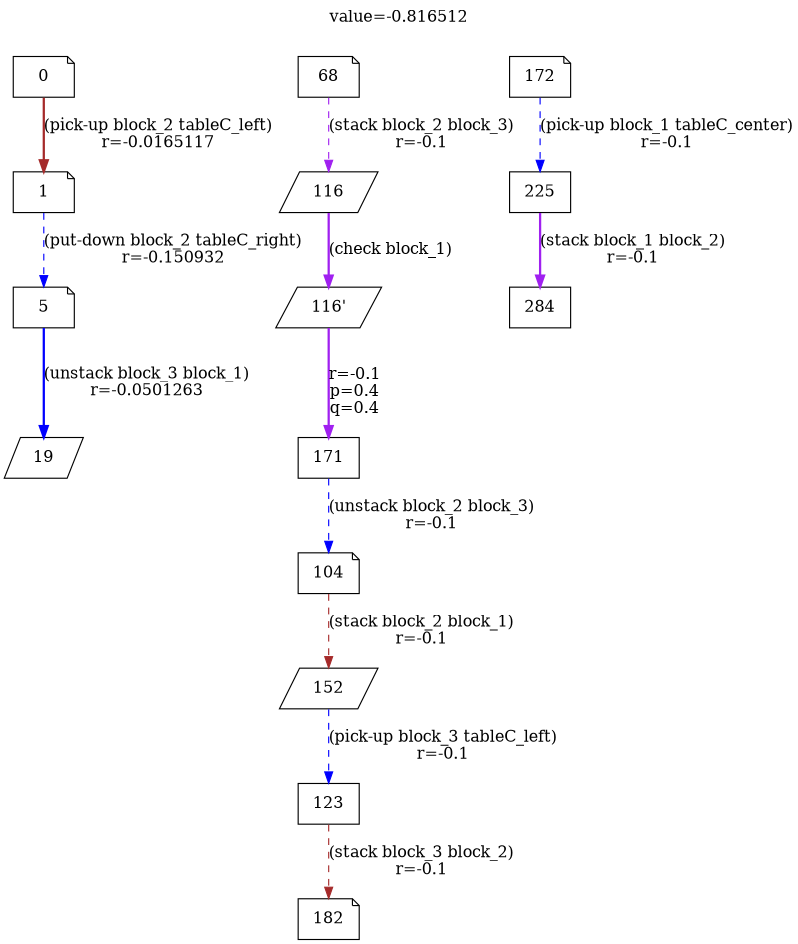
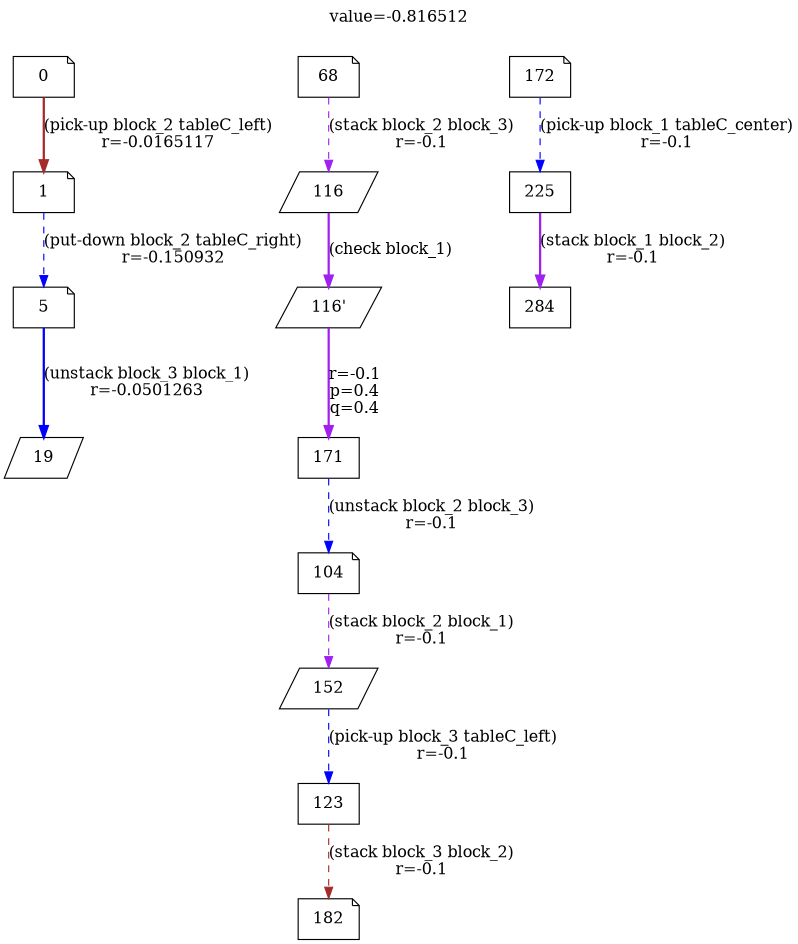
  digraph {
    label="value=-0.816512"
    labelloc=top
    node [shape=note]
    edge [color=blue style=dashed]
    0
    1
    5
    19 [shape=parallelogram]
    116 [shape=parallelogram]
    68
    "116'" [shape=parallelogram]
    171 [shape=box]
    104
    225 [shape=box]
    172
    152 [shape=parallelogram]
    123 [shape=box]
    182
    284 [shape=box]
    0 -> 1 [color=brown label="(pick-up block_2 tableC_left)\nr=-0.0165117" style=bold]
    1 -> 5 [label="(put-down block_2 tableC_right)\nr=-0.150932"]
    5 -> 19 [label="(unstack block_3 block_1)\nr=-0.0501263" style=bold]
    116 -> "116'" [color=purple label="(check block_1)" style=bold]
    68 -> 116 [color=purple label="(stack block_2 block_3)\nr=-0.1"]
    "116'" -> 171 [color=purple label="\nr=-0.1\np=0.4\nq=0.4" style=bold]
    171 -> 104 [label="(unstack block_2 block_3)\nr=-0.1"]
-   104 -> 152 [color=brown label="(stack block_2 block_1)\nr=-0.1"]
+   104 -> 152 [color=purple label="(stack block_2 block_1)\nr=-0.1"]
    225 -> 284 [color=purple label="(stack block_1 block_2)\nr=-0.1" style=bold]
    172 -> 225 [label="(pick-up block_1 tableC_center)\nr=-0.1"]
    152 -> 123 [label="(pick-up block_3 tableC_left)\nr=-0.1"]
    123 -> 182 [color=brown label="(stack block_3 block_2)\nr=-0.1"]
  }
